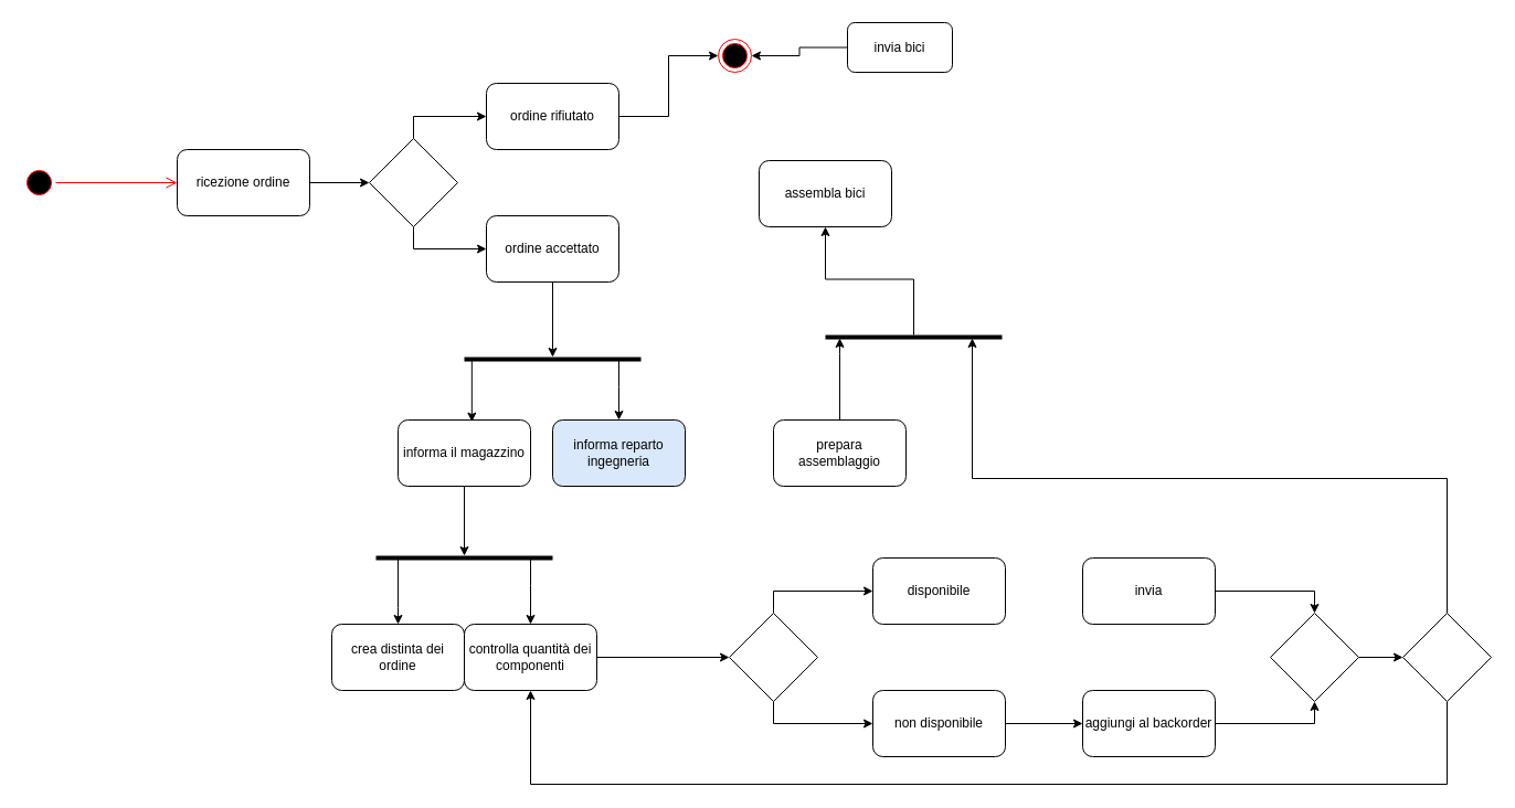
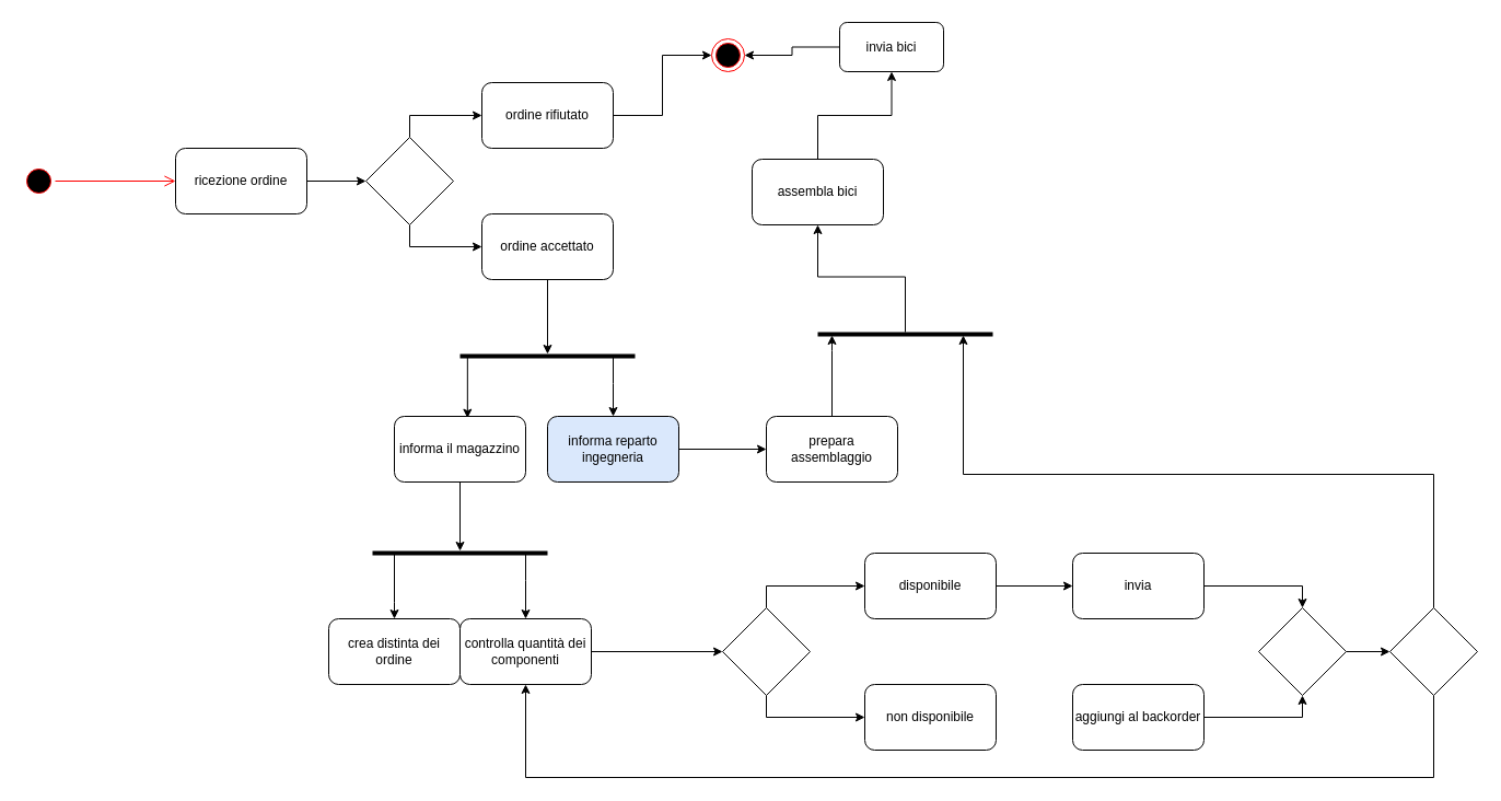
  <mxCell id="0" />
  <mxCell id="1" parent="0" />
  <mxCell id="2" value="" style="ellipse;html=1;shape=startState;fillColor=#000000;strokeColor=#ff0000;" vertex="1" parent="1"><mxGeometry x="20" y="150" width="30" height="30" as="geometry" /></mxCell>
  <mxCell id="3" value="" style="edgeStyle=orthogonalEdgeStyle;html=1;verticalAlign=bottom;endArrow=open;endSize=8;strokeColor=#ff0000;rounded=0;entryX=0;entryY=0.5;entryDx=0;entryDy=0;" edge="1" source="2" parent="1" target="4"><mxGeometry relative="1" as="geometry"><mxPoint x="110" y="190" as="targetPoint" /></mxGeometry></mxCell>
  <mxCell id="4" value="ricezione ordine" style="rounded=1;whiteSpace=wrap;html=1;" vertex="1" parent="1"><mxGeometry x="160" y="135" width="120" height="60" as="geometry" /></mxCell>
  <mxCell id="5" style="edgeStyle=orthogonalEdgeStyle;rounded=0;orthogonalLoop=1;jettySize=auto;html=1;entryX=0;entryY=0.5;entryDx=0;entryDy=0;exitX=0.5;exitY=1;exitDx=0;exitDy=0;" edge="1" parent="1" source="7" target="12"><mxGeometry relative="1" as="geometry" /></mxCell>
  <mxCell id="6" style="edgeStyle=orthogonalEdgeStyle;rounded=0;orthogonalLoop=1;jettySize=auto;html=1;exitX=0.5;exitY=0;exitDx=0;exitDy=0;entryX=0;entryY=0.5;entryDx=0;entryDy=0;" edge="1" parent="1" source="7" target="10"><mxGeometry relative="1" as="geometry" /></mxCell>
  <mxCell id="7" value="" style="rhombus;whiteSpace=wrap;html=1;" vertex="1" parent="1"><mxGeometry x="334" y="125" width="80" height="80" as="geometry" /></mxCell>
  <mxCell id="8" value="" style="endArrow=classic;html=1;rounded=0;exitX=1;exitY=0.5;exitDx=0;exitDy=0;entryX=0;entryY=0.5;entryDx=0;entryDy=0;" edge="1" parent="1" source="4" target="7"><mxGeometry width="50" height="50" relative="1" as="geometry"><mxPoint x="270" y="310" as="sourcePoint" /><mxPoint x="320" y="260" as="targetPoint" /></mxGeometry></mxCell>
  <mxCell id="9" style="edgeStyle=orthogonalEdgeStyle;rounded=0;orthogonalLoop=1;jettySize=auto;html=1;entryX=0;entryY=0.5;entryDx=0;entryDy=0;" edge="1" parent="1" source="10" target="50"><mxGeometry relative="1" as="geometry" /></mxCell>
  <mxCell id="10" value="ordine rifiutato" style="rounded=1;whiteSpace=wrap;html=1;" vertex="1" parent="1"><mxGeometry x="440" y="75" width="120" height="60" as="geometry" /></mxCell>
  <mxCell id="11" style="edgeStyle=orthogonalEdgeStyle;rounded=0;orthogonalLoop=1;jettySize=auto;html=1;" edge="1" parent="1" source="12" target="13"><mxGeometry relative="1" as="geometry" /></mxCell>
  <mxCell id="12" value="ordine accettato" style="rounded=1;whiteSpace=wrap;html=1;" vertex="1" parent="1"><mxGeometry x="440" y="195" width="120" height="60" as="geometry" /></mxCell>
  <mxCell id="13" value="" style="line;strokeWidth=4;html=1;perimeter=backbonePerimeter;points=[];outlineConnect=0;" vertex="1" parent="1"><mxGeometry x="420" y="320" width="160" height="10" as="geometry" /></mxCell>
  <mxCell id="14" value="" style="edgeStyle=orthogonalEdgeStyle;rounded=0;orthogonalLoop=1;jettySize=auto;html=1;" edge="1" parent="1" source="15" target="23"><mxGeometry relative="1" as="geometry" /></mxCell>
  <mxCell id="15" value="informa il magazzino" style="rounded=1;whiteSpace=wrap;html=1;" vertex="1" parent="1"><mxGeometry x="360" y="380" width="120" height="60" as="geometry" /></mxCell>
+ <mxCell id="16" value="" style="edgeStyle=orthogonalEdgeStyle;rounded=0;orthogonalLoop=1;jettySize=auto;html=1;" edge="1" parent="1" source="17" target="21"><mxGeometry relative="1" as="geometry" /></mxCell>
  <mxCell id="17" value="informa reparto ingegneria" style="rounded=1;whiteSpace=wrap;html=1;fillColor=#dae8fc;" vertex="1" parent="1"><mxGeometry x="500" y="380" width="120" height="60" as="geometry" /></mxCell>
  <mxCell id="18" value="" style="endArrow=classic;html=1;rounded=0;entryX=0.557;entryY=0.027;entryDx=0;entryDy=0;entryPerimeter=0;" edge="1" parent="1" source="13" target="15"><mxGeometry width="50" height="50" relative="1" as="geometry"><mxPoint x="380" y="360" as="sourcePoint" /><mxPoint x="540" y="310" as="targetPoint" /></mxGeometry></mxCell>
  <mxCell id="19" value="" style="endArrow=classic;html=1;rounded=0;entryX=0.5;entryY=0;entryDx=0;entryDy=0;" edge="1" parent="1" source="13" target="17"><mxGeometry width="50" height="50" relative="1" as="geometry"><mxPoint x="437" y="336" as="sourcePoint" /><mxPoint x="437" y="392" as="targetPoint" /><Array as="points"><mxPoint x="560" y="350" /></Array></mxGeometry></mxCell>
  <mxCell id="20" value="" style="edgeStyle=orthogonalEdgeStyle;rounded=0;orthogonalLoop=1;jettySize=auto;html=1;exitX=0.5;exitY=0;exitDx=0;exitDy=0;" edge="1" parent="1" source="21" target="45"><mxGeometry relative="1" as="geometry"><Array as="points"><mxPoint x="760" y="320" /><mxPoint x="760" y="320" /></Array></mxGeometry></mxCell>
  <mxCell id="21" value="prepara assemblaggio" style="rounded=1;whiteSpace=wrap;html=1;" vertex="1" parent="1"><mxGeometry x="700" y="380" width="120" height="60" as="geometry" /></mxCell>
  <mxCell id="22" style="edgeStyle=orthogonalEdgeStyle;rounded=0;orthogonalLoop=1;jettySize=auto;html=1;entryX=0.5;entryY=0;entryDx=0;entryDy=0;" edge="1" parent="1" source="23" target="24"><mxGeometry relative="1" as="geometry"><Array as="points"><mxPoint x="360" y="550" /><mxPoint x="360" y="550" /></Array></mxGeometry></mxCell>
  <mxCell id="23" value="" style="line;strokeWidth=4;html=1;perimeter=backbonePerimeter;points=[];outlineConnect=0;" vertex="1" parent="1"><mxGeometry x="340" y="500" width="160" height="10" as="geometry" /></mxCell>
  <mxCell id="24" value="crea distinta dei ordine" style="rounded=1;whiteSpace=wrap;html=1;" vertex="1" parent="1"><mxGeometry x="300" y="565" width="120" height="60" as="geometry" /></mxCell>
  <mxCell id="25" style="edgeStyle=orthogonalEdgeStyle;rounded=0;orthogonalLoop=1;jettySize=auto;html=1;entryX=0;entryY=0.5;entryDx=0;entryDy=0;" edge="1" parent="1" source="26" target="30"><mxGeometry relative="1" as="geometry" /></mxCell>
  <mxCell id="26" value="controlla quantità dei componenti" style="rounded=1;whiteSpace=wrap;html=1;" vertex="1" parent="1"><mxGeometry x="420" y="565" width="120" height="60" as="geometry" /></mxCell>
  <mxCell id="27" value="" style="endArrow=classic;html=1;rounded=0;entryX=0.5;entryY=0;entryDx=0;entryDy=0;" edge="1" parent="1" source="23" target="26"><mxGeometry width="50" height="50" relative="1" as="geometry"><mxPoint x="520" y="550" as="sourcePoint" /><mxPoint x="570" y="500" as="targetPoint" /><Array as="points"><mxPoint x="480" y="530" /></Array></mxGeometry></mxCell>
  <mxCell id="28" style="edgeStyle=orthogonalEdgeStyle;rounded=0;orthogonalLoop=1;jettySize=auto;html=1;entryX=0;entryY=0.5;entryDx=0;entryDy=0;exitX=0.5;exitY=1;exitDx=0;exitDy=0;" edge="1" parent="1" source="30" target="34"><mxGeometry relative="1" as="geometry" /></mxCell>
  <mxCell id="29" style="edgeStyle=orthogonalEdgeStyle;rounded=0;orthogonalLoop=1;jettySize=auto;html=1;entryX=0;entryY=0.5;entryDx=0;entryDy=0;exitX=0.5;exitY=0;exitDx=0;exitDy=0;" edge="1" parent="1" source="30" target="32"><mxGeometry relative="1" as="geometry" /></mxCell>
  <mxCell id="30" value="" style="rhombus;whiteSpace=wrap;html=1;" vertex="1" parent="1"><mxGeometry x="660" y="555" width="80" height="80" as="geometry" /></mxCell>
+ <mxCell id="31" value="" style="edgeStyle=orthogonalEdgeStyle;rounded=0;orthogonalLoop=1;jettySize=auto;html=1;" edge="1" parent="1" source="32" target="36"><mxGeometry relative="1" as="geometry" /></mxCell>
  <mxCell id="32" value="disponibile" style="rounded=1;whiteSpace=wrap;html=1;" vertex="1" parent="1"><mxGeometry x="790" y="505" width="120" height="60" as="geometry" /></mxCell>
- <mxCell id="33" value="" style="edgeStyle=orthogonalEdgeStyle;rounded=0;orthogonalLoop=1;jettySize=auto;html=1;" edge="1" parent="1" source="34" target="38"><mxGeometry relative="1" as="geometry" /></mxCell>
  <mxCell id="34" value="non disponibile" style="rounded=1;whiteSpace=wrap;html=1;" vertex="1" parent="1"><mxGeometry x="790" y="625" width="120" height="60" as="geometry" /></mxCell>
  <mxCell id="35" style="edgeStyle=orthogonalEdgeStyle;rounded=0;orthogonalLoop=1;jettySize=auto;html=1;entryX=0.5;entryY=0;entryDx=0;entryDy=0;" edge="1" parent="1" source="36" target="40"><mxGeometry relative="1" as="geometry" /></mxCell>
  <mxCell id="36" value="invia" style="rounded=1;whiteSpace=wrap;html=1;" vertex="1" parent="1"><mxGeometry x="980" y="505" width="120" height="60" as="geometry" /></mxCell>
  <mxCell id="37" style="edgeStyle=orthogonalEdgeStyle;rounded=0;orthogonalLoop=1;jettySize=auto;html=1;entryX=0.5;entryY=1;entryDx=0;entryDy=0;" edge="1" parent="1" source="38" target="40"><mxGeometry relative="1" as="geometry" /></mxCell>
  <mxCell id="38" value="aggiungi al backorder" style="rounded=1;whiteSpace=wrap;html=1;" vertex="1" parent="1"><mxGeometry x="980" y="625" width="120" height="60" as="geometry" /></mxCell>
  <mxCell id="39" value="" style="edgeStyle=orthogonalEdgeStyle;rounded=0;orthogonalLoop=1;jettySize=auto;html=1;" edge="1" parent="1" source="40" target="43"><mxGeometry relative="1" as="geometry" /></mxCell>
  <mxCell id="40" value="" style="rhombus;whiteSpace=wrap;html=1;" vertex="1" parent="1"><mxGeometry x="1150" y="555" width="80" height="80" as="geometry" /></mxCell>
  <mxCell id="41" style="edgeStyle=orthogonalEdgeStyle;rounded=0;orthogonalLoop=1;jettySize=auto;html=1;entryX=0.5;entryY=1;entryDx=0;entryDy=0;" edge="1" parent="1" source="43" target="26"><mxGeometry relative="1" as="geometry"><Array as="points"><mxPoint x="1310" y="710" /><mxPoint x="480" y="710" /></Array></mxGeometry></mxCell>
  <mxCell id="42" style="edgeStyle=orthogonalEdgeStyle;rounded=0;orthogonalLoop=1;jettySize=auto;html=1;exitX=0.5;exitY=0;exitDx=0;exitDy=0;" edge="1" parent="1" source="43" target="45"><mxGeometry relative="1" as="geometry"><Array as="points"><mxPoint x="1310" y="433" /><mxPoint x="880" y="433" /></Array></mxGeometry></mxCell>
  <mxCell id="43" value="" style="rhombus;whiteSpace=wrap;html=1;" vertex="1" parent="1"><mxGeometry x="1270" y="555" width="80" height="80" as="geometry" /></mxCell>
  <mxCell id="44" value="" style="edgeStyle=orthogonalEdgeStyle;rounded=0;orthogonalLoop=1;jettySize=auto;html=1;" edge="1" parent="1" source="45" target="47"><mxGeometry relative="1" as="geometry" /></mxCell>
  <mxCell id="45" value="" style="line;strokeWidth=4;html=1;perimeter=backbonePerimeter;points=[];outlineConnect=0;" vertex="1" parent="1"><mxGeometry x="747" y="300" width="160" height="10" as="geometry" /></mxCell>
+ <mxCell id="46" value="" style="edgeStyle=orthogonalEdgeStyle;rounded=0;orthogonalLoop=1;jettySize=auto;html=1;" edge="1" parent="1" source="47" target="49"><mxGeometry relative="1" as="geometry" /></mxCell>
  <mxCell id="47" value="assembla bici" style="rounded=1;whiteSpace=wrap;html=1;" vertex="1" parent="1"><mxGeometry x="687" y="145" width="120" height="60" as="geometry" /></mxCell>
  <mxCell id="48" style="edgeStyle=orthogonalEdgeStyle;rounded=0;orthogonalLoop=1;jettySize=auto;html=1;entryX=1;entryY=0.5;entryDx=0;entryDy=0;" edge="1" parent="1" source="49" target="50"><mxGeometry relative="1" as="geometry" /></mxCell>
  <mxCell id="49" value="invia bici" style="whiteSpace=wrap;html=1;rounded=1;" vertex="1" parent="1"><mxGeometry x="767" y="20" width="95" height="45" as="geometry" /></mxCell>
  <mxCell id="50" value="" style="ellipse;html=1;shape=endState;fillColor=#000000;strokeColor=#ff0000;" vertex="1" parent="1"><mxGeometry x="650" y="35" width="30" height="30" as="geometry" /></mxCell>
